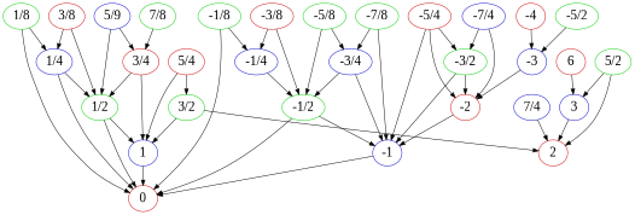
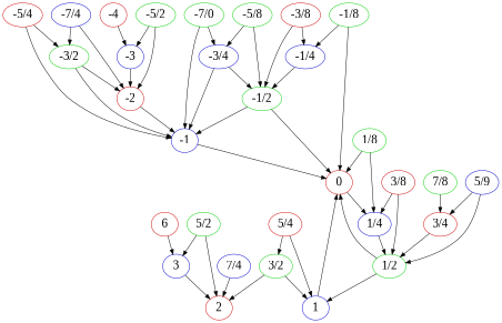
  digraph {
    fontname="Liberation Serif"
    node [color=green3 fontname="Liberation Serif" fontsize=24]
    edge [fontname="Liberation Serif"]
    n1 [color=red3 label=0]
    n2 [color=blue3 label=-1]
    n3 [color=blue3 label=1]
    n4 [color=red3 label=-2]
    n5 [color=red3 label=2]
    n6 [label="1/2"]
    n7 [label="-1/2"]
    n8 [color=blue3 label=-3]
    n9 [color=blue3 label=3]
    n10 [color=blue3 label="1/4"]
    n11 [color=blue3 label="-1/4"]
    n12 [color=red3 label="3/4"]
    n13 [color=blue3 label="-3/4"]
    n14 [label="3/2"]
    n15 [label="-3/2"]
    n16 [color=red3 label=-4]
    n17 [color=red3 label=6]
    n18 [label="1/8"]
    n19 [label="-1/8"]
    n20 [color=red3 label="3/8"]
    n21 [color=red3 label="-3/8"]
    n22 [color=blue3 label="5/9"]
    n23 [label="-5/8"]
    n24 [label="7/8"]
-   n25 [label="-7/8"]
+   n25 [label="-7/0"]
    n26 [color=red3 label="5/4"]
    n27 [color=red3 label="-5/4"]
    n28 [color=blue3 label="7/4"]
    n29 [color=blue3 label="-7/4"]
    n30 [label="5/2"]
    n31 [label="-5/2"]
    n2 -> n1
    n3 -> n1
    n4 -> n2
    n6 -> n1
    n6 -> n3
    n7 -> n1
    n7 -> n2
    n8 -> n4
    n9 -> n5
-   n10 -> n1
+   n1 -> n10
    n10 -> n6
    n11 -> n7
-   n12 -> n3
    n12 -> n6
    n13 -> n2
    n13 -> n7
    n14 -> n3
    n14 -> n5
    n15 -> n2
    n15 -> n4
    n16 -> n8
    n17 -> n9
    n18 -> n1
    n18 -> n10
    n19 -> n1
    n19 -> n11
    n20 -> n6
    n20 -> n10
    n21 -> n7
    n21 -> n11
    n22 -> n6
    n22 -> n12
    n23 -> n7
    n23 -> n13
    n24 -> n12
    n25 -> n2
    n25 -> n13
    n26 -> n3
    n26 -> n14
    n27 -> n2
    n27 -> n15
    n28 -> n5
    n29 -> n4
    n29 -> n15
    n30 -> n5
    n30 -> n9
-   n27 -> n4
+   n31 -> n4
    n31 -> n8
  }
